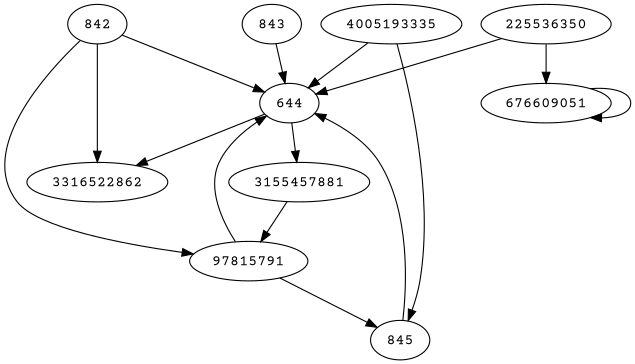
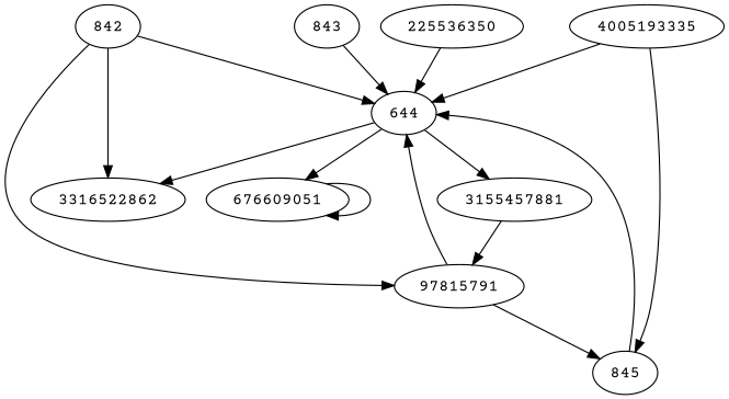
  digraph {
    fontname="Courier Prime"
    node [fontname="Courier Prime"]
    edge [fontname="Courier Prime"]
    n1 [label=644]
    842
    3316522862
    97815791
    3155457881
    676609051
    845
    843
    4005193335
    225536350
    n1 -> 3316522862
    n1 -> 3155457881
-   225536350 -> 676609051
+   n1 -> 676609051
    842 -> n1
    842 -> 3316522862
    842 -> 97815791
    97815791 -> n1
    97815791 -> 845
    3155457881 -> 97815791
    676609051 -> 676609051
    845 -> n1
    843 -> n1
    4005193335 -> n1
    4005193335 -> 845
    225536350 -> n1
  }
